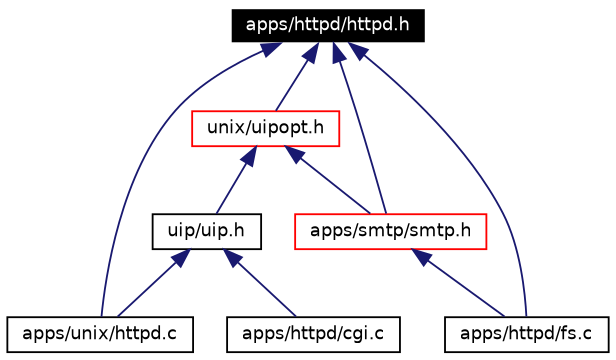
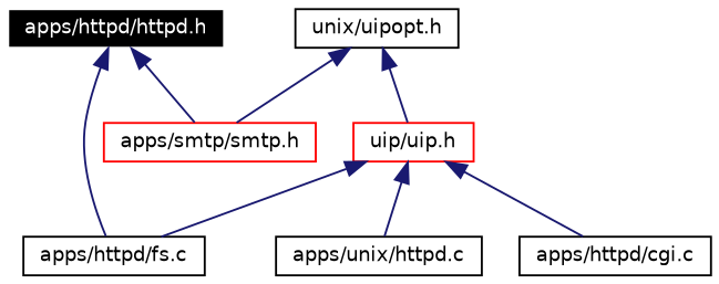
  digraph {
    rankdir=TB
    node [color=black fillcolor=white fontname=Helvetica fontsize=10 shape=record style=filled]
    edge [color=midnightblue dir=back fontname=Helvetica fontsize=10 labelfontname=Helvetica labelfontsize=10 style=solid]
    n1 [color=white fillcolor=black fontcolor=white height=0.2 label="apps/httpd/httpd.h" width=0.4]
-   n2 [color=red height=0.2 label="unix/uipopt.h" width=0.4]
+   n2 [height=0.2 label="unix/uipopt.h" width=0.4]
    n3 [height=0.2 label="apps/unix/httpd.c" width=0.4]
    n4 [height=0.2 label="apps/httpd/fs.c" width=0.4]
    n5 [color=red height=0.2 label="apps/smtp/smtp.h" width=0.4]
-   n6 [height=0.2 label="uip/uip.h" width=0.4]
+   n6 [color=red height=0.2 label="uip/uip.h" width=0.4]
    n7 [height=0.2 label="apps/httpd/cgi.c" width=0.4]
-   n1 -> n2
-   n1 -> n3
    n1 -> n4
    n1 -> n5
    n2 -> n5
    n2 -> n6
    n6 -> n3
-   n5 -> n4
+   n6 -> n4
    n6 -> n7
  }
